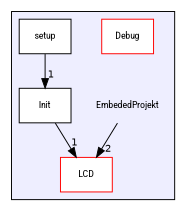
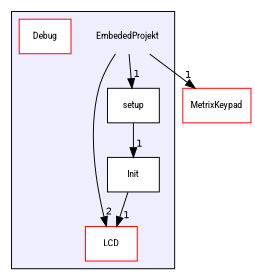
  digraph {
    compound=true
    fontname="Roboto Condensed"
    node [fontname="Roboto Condensed" fontsize=10 shape=box color=red fillcolor=white style=filled]
    edge [fontname="Roboto Condensed" headlabel=1 labeldistance=1.5 labelfontname=Helvetica labelfontsize=10]
    n1 [label=EmbededProjekt shape=plaintext color="" fillcolor="" style=""]
    n2 [label=Debug]
    n3 [color=black label=Init]
    n4 [label=LCD]
    n5 [color=black label=setup]
+   n6 [label=MetrixKeypad]
    subgraph cluster_1 {
      bgcolor="#eeeeff"
      pencolor=black
      n1
      n2
      n3
      n4
      n5
    }
    n1 -> n4 [headlabel=2]
+   n1 -> n5
+   n1 -> n6
    n3 -> n4
    n5 -> n3
  }
